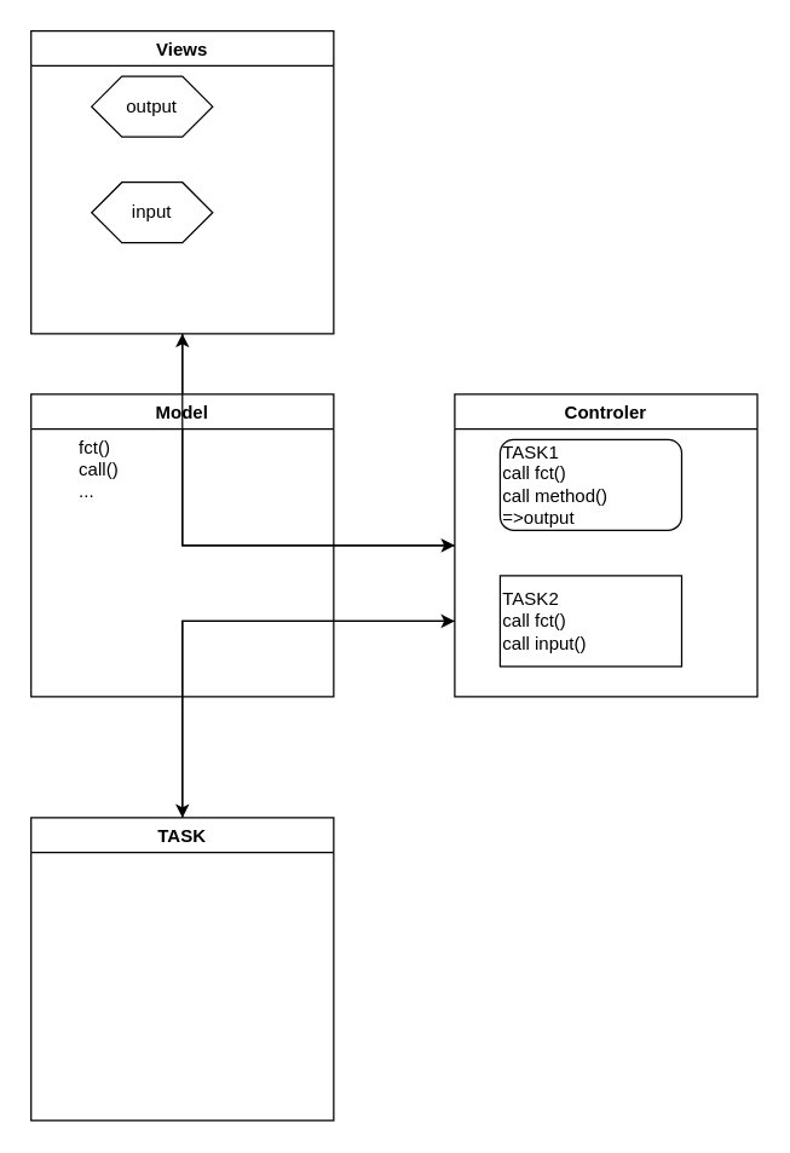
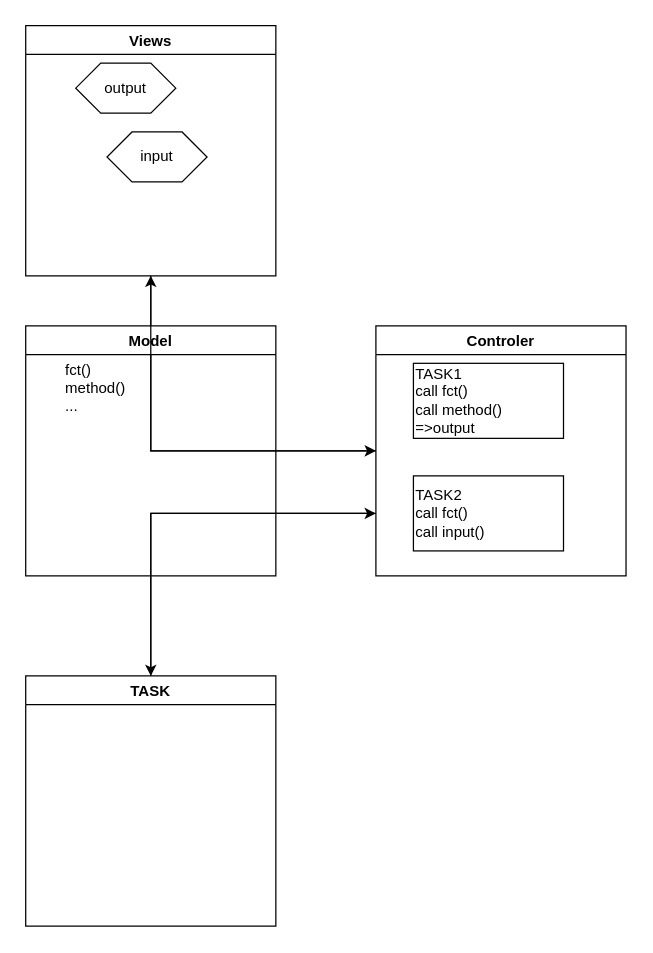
  <mxCell id="0" />
  <mxCell id="1" parent="0" />
  <mxCell id="2" style="edgeStyle=orthogonalEdgeStyle;rounded=0;orthogonalLoop=1;jettySize=auto;html=1;entryX=0.5;entryY=0;entryDx=0;entryDy=0;" edge="1" parent="1" source="4" target="14"><mxGeometry relative="1" as="geometry"><Array as="points"><mxPoint x="120" y="410" /></Array></mxGeometry></mxCell>
  <mxCell id="3" style="edgeStyle=orthogonalEdgeStyle;rounded=0;orthogonalLoop=1;jettySize=auto;html=1;entryX=0.5;entryY=1;entryDx=0;entryDy=0;" edge="1" parent="1" source="4" target="10"><mxGeometry relative="1" as="geometry" /></mxCell>
  <mxCell id="4" value="Controler" style="swimlane;" vertex="1" parent="1"><mxGeometry x="300" y="260" width="200" height="200" as="geometry" /></mxCell>
- <mxCell id="5" value="TASK1&lt;br&gt;call fct()&lt;br&gt;call method()&lt;br&gt;=&amp;gt;output" style="whiteSpace=wrap;html=1;align=left;rounded=1;" vertex="1" parent="4"><mxGeometry x="30" y="30" width="120" height="60" as="geometry" /></mxCell>
+ <mxCell id="5" value="TASK1&lt;br&gt;call fct()&lt;br&gt;call method()&lt;br&gt;=&amp;gt;output" style="rounded=0;whiteSpace=wrap;html=1;align=left;" vertex="1" parent="4"><mxGeometry x="30" y="30" width="120" height="60" as="geometry" /></mxCell>
  <mxCell id="6" value="TASK2&lt;br&gt;call fct()&lt;br&gt;call input()" style="rounded=0;whiteSpace=wrap;html=1;align=left;" vertex="1" parent="4"><mxGeometry x="30" y="120" width="120" height="60" as="geometry" /></mxCell>
  <mxCell id="7" value="Model" style="swimlane;" vertex="1" parent="1"><mxGeometry x="20" y="260" width="200" height="200" as="geometry" /></mxCell>
- <mxCell id="8" value="fct()&lt;br&gt;call()&lt;br&gt;..." style="text;html=1;strokeColor=none;fillColor=none;align=left;verticalAlign=middle;whiteSpace=wrap;rounded=0;" vertex="1" parent="7"><mxGeometry x="30" y="40" width="40" height="20" as="geometry" /></mxCell>
+ <mxCell id="8" value="fct()&lt;br&gt;method()&lt;br&gt;..." style="text;html=1;strokeColor=none;fillColor=none;align=left;verticalAlign=middle;whiteSpace=wrap;rounded=0;" vertex="1" parent="7"><mxGeometry x="30" y="40" width="40" height="20" as="geometry" /></mxCell>
  <mxCell id="9" style="edgeStyle=orthogonalEdgeStyle;rounded=0;orthogonalLoop=1;jettySize=auto;html=1;entryX=0;entryY=0.5;entryDx=0;entryDy=0;" edge="1" parent="1" source="10" target="4"><mxGeometry relative="1" as="geometry"><Array as="points"><mxPoint x="120" y="360" /></Array></mxGeometry></mxCell>
  <mxCell id="10" value="Views" style="swimlane;" vertex="1" parent="1"><mxGeometry x="20" y="20" width="200" height="200" as="geometry" /></mxCell>
  <mxCell id="11" value="output" style="shape=hexagon;perimeter=hexagonPerimeter2;whiteSpace=wrap;html=1;fixedSize=1;align=center;" vertex="1" parent="10"><mxGeometry x="40" y="30" width="80" height="40" as="geometry" /></mxCell>
- <mxCell id="12" value="input" style="shape=hexagon;perimeter=hexagonPerimeter2;whiteSpace=wrap;html=1;fixedSize=1;align=center;" vertex="1" parent="10"><mxGeometry x="40" y="100" width="80" height="40" as="geometry" /></mxCell>
+ <mxCell id="12" value="input" style="shape=hexagon;perimeter=hexagonPerimeter2;whiteSpace=wrap;html=1;fixedSize=1;align=center;" vertex="1" parent="10"><mxGeometry x="65" y="85" width="80" height="40" as="geometry" /></mxCell>
  <mxCell id="13" style="edgeStyle=orthogonalEdgeStyle;rounded=0;orthogonalLoop=1;jettySize=auto;html=1;entryX=0;entryY=0.75;entryDx=0;entryDy=0;" edge="1" parent="1" source="14" target="4"><mxGeometry relative="1" as="geometry"><Array as="points"><mxPoint x="120" y="410" /></Array></mxGeometry></mxCell>
  <mxCell id="14" value="TASK" style="swimlane;align=center;" vertex="1" parent="1"><mxGeometry x="20" y="540" width="200" height="200" as="geometry" /></mxCell>
